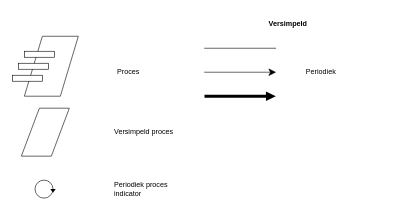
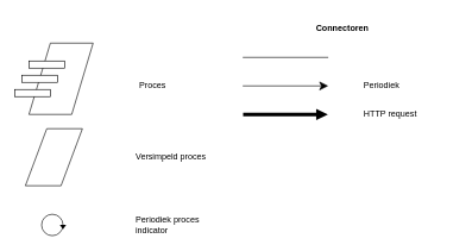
  <mxCell id="0" />
  <mxCell id="1" parent="0" />
  <mxCell id="2" value="" style="group" vertex="1" connectable="0" parent="1"><mxGeometry y="60" width="110" height="100" as="geometry" x="20" /></mxCell>
  <mxCell id="3" value="" style="shape=parallelogram;perimeter=parallelogramPerimeter;whiteSpace=wrap;html=1;fixedSize=1;fillOpacity=100;arcSize=20;size=30;" vertex="1" parent="2"><mxGeometry x="20" width="90" height="100" as="geometry" /></mxCell>
  <mxCell id="4" value="" style="rounded=0;whiteSpace=wrap;html=1;" vertex="1" parent="2"><mxGeometry x="20" y="25" width="50" height="10" as="geometry" /></mxCell>
  <mxCell id="5" value="" style="rounded=0;whiteSpace=wrap;html=1;" vertex="1" parent="2"><mxGeometry x="10" y="45" width="50" height="10" as="geometry" /></mxCell>
  <mxCell id="6" value="" style="rounded=0;whiteSpace=wrap;html=1;" vertex="1" parent="2"><mxGeometry y="65" width="50" height="10" as="geometry" /></mxCell>
  <mxCell id="7" value="Proces" style="text;html=1;strokeColor=none;fillColor=none;align=left;verticalAlign=middle;whiteSpace=wrap;rounded=0;spacing=10;" vertex="1" parent="1"><mxGeometry x="185" y="70" width="120" height="100" as="geometry" /></mxCell>
  <mxCell id="8" value="" style="shape=parallelogram;perimeter=parallelogramPerimeter;whiteSpace=wrap;html=1;fixedSize=1;fillOpacity=100;arcSize=20;size=30;" vertex="1" parent="1"><mxGeometry x="35" y="180" width="80" height="80" as="geometry" /></mxCell>
  <mxCell id="9" value="Versimpeld proces" style="text;html=1;strokeColor=none;fillColor=none;align=left;verticalAlign=middle;whiteSpace=wrap;rounded=0;spacing=10;" vertex="1" parent="1"><mxGeometry x="180" y="180" width="120" height="80" as="geometry" /></mxCell>
  <mxCell id="10" value="" style="group;fillColor=none;" vertex="1" connectable="0" parent="1"><mxGeometry x="57.75" y="300" width="34.5" height="30" as="geometry" /></mxCell>
  <mxCell id="11" value="" style="ellipse;whiteSpace=wrap;html=1;aspect=fixed;fillColor=none;" vertex="1" parent="10"><mxGeometry width="30" height="30" as="geometry" /></mxCell>
  <mxCell id="12" value="" style="triangle;whiteSpace=wrap;html=1;rotation=90;strokeColor=none;fillColor=#000000;" vertex="1" parent="10"><mxGeometry x="27" y="13.5" width="6" height="9" as="geometry" /></mxCell>
  <mxCell id="13" value="Periodiek proces indicator" style="text;html=1;strokeColor=none;fillColor=none;align=left;verticalAlign=middle;whiteSpace=wrap;rounded=0;spacing=10;" vertex="1" parent="1"><mxGeometry x="180" y="300" width="120" height="30" as="geometry" /></mxCell>
- <mxCell id="14" value="Versimpeld" style="text;html=1;strokeColor=none;fillColor=none;align=center;verticalAlign=middle;whiteSpace=wrap;rounded=0;spacing=10;fontStyle=1" vertex="1" parent="1"><mxGeometry x="340" width="280" height="40" as="geometry" y="20" /></mxCell>
+ <mxCell id="14" value="Connectoren" style="text;html=1;strokeColor=none;fillColor=none;align=center;verticalAlign=middle;whiteSpace=wrap;rounded=0;spacing=10;fontStyle=1" vertex="1" parent="1"><mxGeometry x="340" width="280" height="40" as="geometry" y="20" /></mxCell>
  <mxCell id="15" value="" style="endArrow=none;html=1;rounded=0;endFill=0;endSize=0;startSize=10;startArrow=none;startFill=0;" edge="1" parent="1"><mxGeometry relative="1" as="geometry"><mxPoint x="340" y="80" as="sourcePoint" /><mxPoint x="460" y="80" as="targetPoint" /></mxGeometry></mxCell>
  <mxCell id="16" value="" style="endArrow=classic;html=1;rounded=0;endFill=1;endSize=10;startSize=10;startArrow=none;startFill=0;strokeWidth=1;" edge="1" parent="1"><mxGeometry relative="1" as="geometry"><mxPoint x="340" y="120" as="sourcePoint" /><mxPoint x="460" y="120" as="targetPoint" /></mxGeometry></mxCell>
  <mxCell id="17" value="Periodiek" style="text;html=1;strokeColor=none;fillColor=none;align=left;verticalAlign=middle;whiteSpace=wrap;rounded=0;spacing=10;" vertex="1" parent="1"><mxGeometry x="500" y="100" width="140" height="40" as="geometry" /></mxCell>
  <mxCell id="18" value="" style="endArrow=classic;html=1;rounded=0;endFill=1;startArrow=none;startFill=0;strokeWidth=1;shape=flexArrow;endSize=5.154;endWidth=10;fillColor=#000000;strokeColor=none;fontSize=11;fillStyle=solid;width=5;" edge="1" parent="1"><mxGeometry relative="1" as="geometry"><mxPoint x="340" y="160" as="sourcePoint" /><mxPoint x="460" y="160" as="targetPoint" /></mxGeometry></mxCell>
+ <mxCell id="19" value="HTTP request" style="text;html=1;strokeColor=none;fillColor=none;align=left;verticalAlign=middle;whiteSpace=wrap;rounded=0;spacing=10;" vertex="1" parent="1"><mxGeometry x="500" y="140" width="140" height="40" as="geometry" /></mxCell>
